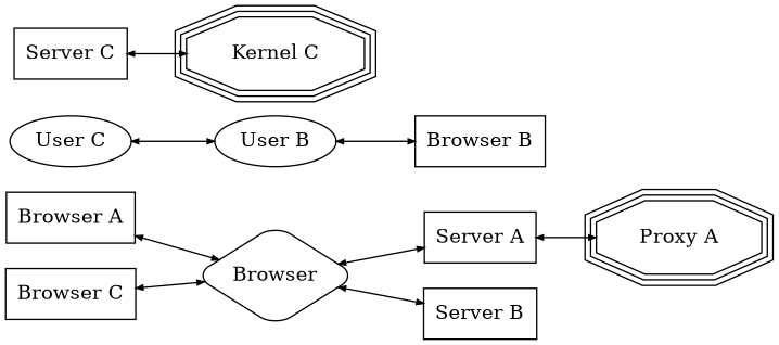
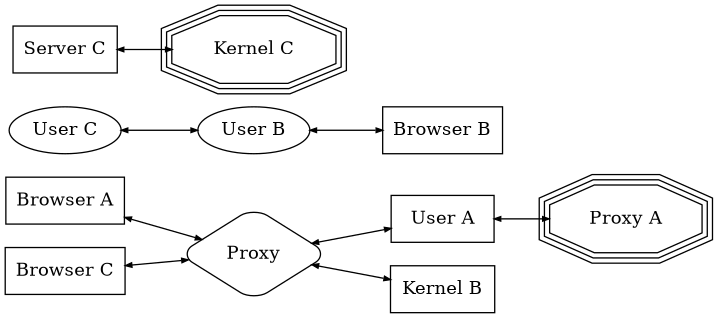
  digraph {
    border=0
    rankdir=LR
    node [shape=box]
    edge [arrowsize=0.5 dir=both]
-   Proxy [height=1 shape=diamond style=rounded label=Browser]
+   Proxy [height=1 shape=diamond style=rounded]
    "User B" [shape=ellipse]
    "User C" [shape=ellipse]
    "Browser A"
    "Browser B"
    "Browser C"
-   "Server A"
-   "Server B"
+   "Server A" [label="User A"]
+   "Server B" [label="Kernel B"]
    "Server C"
    n10 [label="Proxy A" shape=tripleoctagon]
    "Kernel C" [shape=tripleoctagon]
    subgraph sub_1 {
      Proxy
    }
    subgraph sub_2 {
      "User B"
      "User C"
    }
    subgraph sub_3 {
      "Browser A"
      "Browser B"
      "Browser C"
    }
    subgraph sub_4 {
      "Server A"
      "Server B"
      "Server C"
    }
    subgraph sub_5 {
      n10
      "Kernel C"
    }
    Proxy -> "Server A"
    Proxy -> "Server B"
    "User B" -> "Browser B"
    "User C" -> "User B"
    "Browser A" -> Proxy
    "Browser C" -> Proxy
    "Server A" -> n10
    "Server C" -> "Kernel C"
  }
